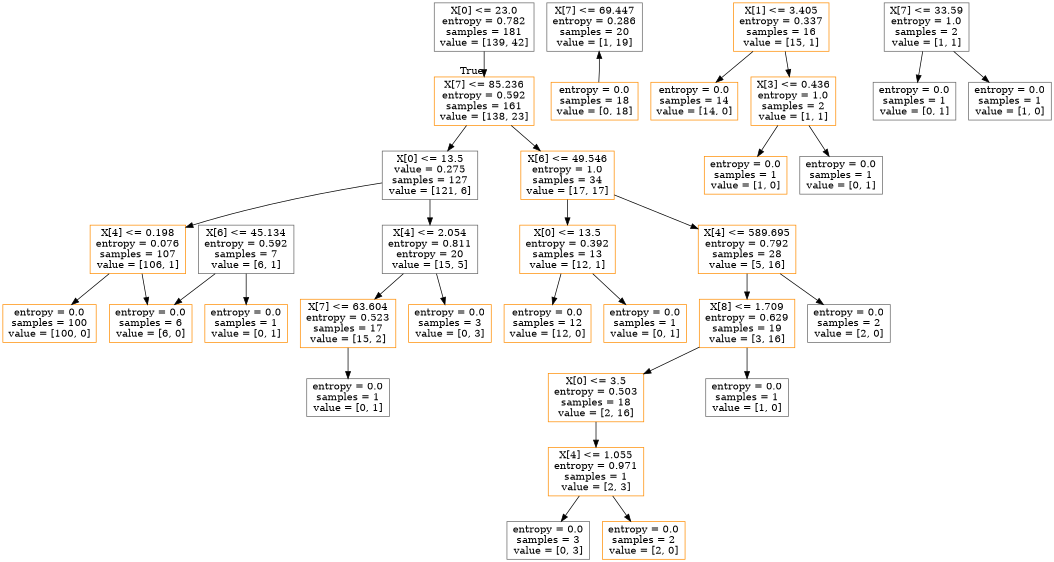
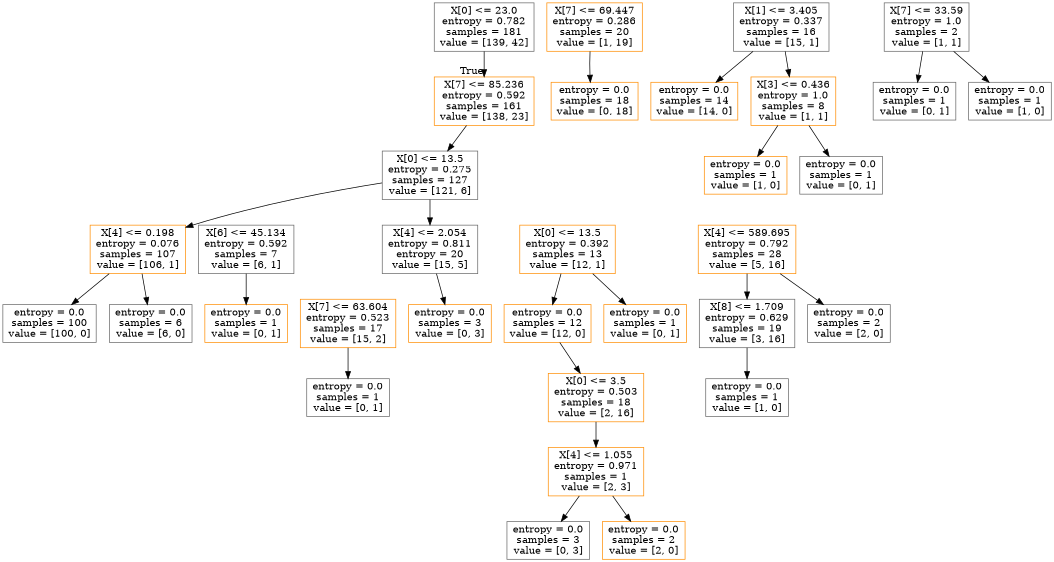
  digraph {
    node [color=darkorange shape=box]
    n1 [color=gray40 label="X[0] <= 23.0\nentropy = 0.782\nsamples = 181\nvalue = [139, 42]"]
    n2 [label="X[7] <= 85.236\nentropy = 0.592\nsamples = 161\nvalue = [138, 23]"]
-   n3 [color=gray40 label="X[0] <= 13.5\nvalue = 0.275\nsamples = 127\nvalue = [121, 6]"]
-   n4 [label="X[6] <= 49.546\nentropy = 1.0\nsamples = 34\nvalue = [17, 17]"]
-   n5 [color=gray40 label="X[7] <= 69.447\nentropy = 0.286\nsamples = 20\nvalue = [1, 19]"]
+   n3 [color=gray40 label="X[0] <= 13.5\nentropy = 0.275\nsamples = 127\nvalue = [121, 6]"]
+   n5 [label="X[7] <= 69.447\nentropy = 0.286\nsamples = 20\nvalue = [1, 19]"]
    n6 [label="entropy = 0.0\nsamples = 18\nvalue = [0, 18]"]
    n7 [label="X[4] <= 0.198\nentropy = 0.076\nsamples = 107\nvalue = [106, 1]"]
    n8 [color=gray40 label="X[4] <= 2.054\nentropy = 0.811\nentropy = 20\nvalue = [15, 5]"]
    n9 [label="X[0] <= 13.5\nentropy = 0.392\nsamples = 13\nvalue = [12, 1]"]
    n10 [label="X[4] <= 589.695\nentropy = 0.792\nsamples = 28\nvalue = [5, 16]"]
-   n11 [label="entropy = 0.0\nsamples = 100\nvalue = [100, 0]"]
-   n12 [label="entropy = 0.0\nsamples = 6\nvalue = [6, 0]"]
+   n11 [color=gray40 label="entropy = 0.0\nsamples = 100\nvalue = [100, 0]"]
+   n12 [color=gray40 label="entropy = 0.0\nsamples = 6\nvalue = [6, 0]"]
    n13 [label="X[7] <= 63.604\nentropy = 0.523\nsamples = 17\nvalue = [15, 2]"]
    n14 [label="entropy = 0.0\nsamples = 3\nvalue = [0, 3]"]
    n15 [color=gray40 label="X[6] <= 45.134\nentropy = 0.592\nsamples = 7\nvalue = [6, 1]"]
    n16 [label="entropy = 0.0\nsamples = 1\nvalue = [0, 1]"]
    n17 [color=gray40 label="entropy = 0.0\nsamples = 1\nvalue = [0, 1]"]
-   n18 [label="X[1] <= 3.405\nentropy = 0.337\nsamples = 16\nvalue = [15, 1]"]
+   n18 [color=gray40 label="X[1] <= 3.405\nentropy = 0.337\nsamples = 16\nvalue = [15, 1]"]
    n19 [label="entropy = 0.0\nsamples = 14\nvalue = [14, 0]"]
-   n20 [label="X[3] <= 0.436\nentropy = 1.0\nsamples = 2\nvalue = [1, 1]"]
+   n20 [label="X[3] <= 0.436\nentropy = 1.0\nsamples = 8\nvalue = [1, 1]"]
    n21 [label="entropy = 0.0\nsamples = 1\nvalue = [1, 0]"]
    n22 [color=gray40 label="entropy = 0.0\nsamples = 1\nvalue = [0, 1]"]
    n23 [label="entropy = 0.0\nsamples = 12\nvalue = [12, 0]"]
    n24 [label="entropy = 0.0\nsamples = 1\nvalue = [0, 1]"]
-   n25 [label="X[8] <= 1.709\nentropy = 0.629\nsamples = 19\nvalue = [3, 16]"]
+   n25 [color=gray40 label="X[8] <= 1.709\nentropy = 0.629\nsamples = 19\nvalue = [3, 16]"]
    n26 [color=gray40 label="entropy = 0.0\nsamples = 2\nvalue = [2, 0]"]
    n27 [color=gray40 label="entropy = 0.0\nsamples = 1\nvalue = [1, 0]"]
    n28 [label="X[0] <= 3.5\nentropy = 0.503\nsamples = 18\nvalue = [2, 16]"]
    n29 [label="X[4] <= 1.055\nentropy = 0.971\nsamples = 1\nvalue = [2, 3]"]
    n30 [color=gray40 label="entropy = 0.0\nsamples = 3\nvalue = [0, 3]"]
    n31 [label="entropy = 0.0\nsamples = 2\nvalue = [2, 0]"]
    n32 [color=gray40 label="X[7] <= 33.59\nentropy = 1.0\nsamples = 2\nvalue = [1, 1]"]
    n33 [color=gray40 label="entropy = 0.0\nsamples = 1\nvalue = [0, 1]"]
    n34 [color=gray40 label="entropy = 0.0\nsamples = 1\nvalue = [1, 0]"]
    n1 -> n2 [headlabel=True labelangle=45 labeldistance=2.5]
    n2 -> n3
-   n2 -> n4
    n3 -> n7
    n3 -> n8
-   n4 -> n9
-   n4 -> n10
-   n6 -> n5
+   n5 -> n6
    n7 -> n11
    n7 -> n12
-   n8 -> n13
    n8 -> n14
    n9 -> n23
    n9 -> n24
    n10 -> n25
    n10 -> n26
    n13 -> n17
-   n15 -> n12
    n15 -> n16
    n18 -> n19
    n18 -> n20
    n20 -> n21
    n20 -> n22
    n25 -> n27
-   n25 -> n28
+   n23 -> n28
    n28 -> n29
    n29 -> n30
    n29 -> n31
    n32 -> n33
    n32 -> n34
  }
